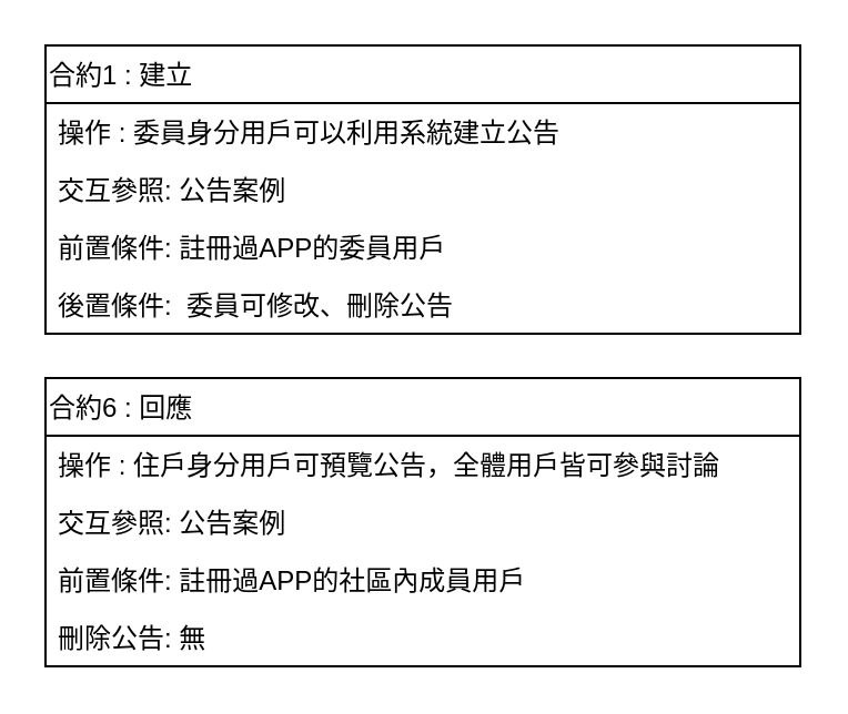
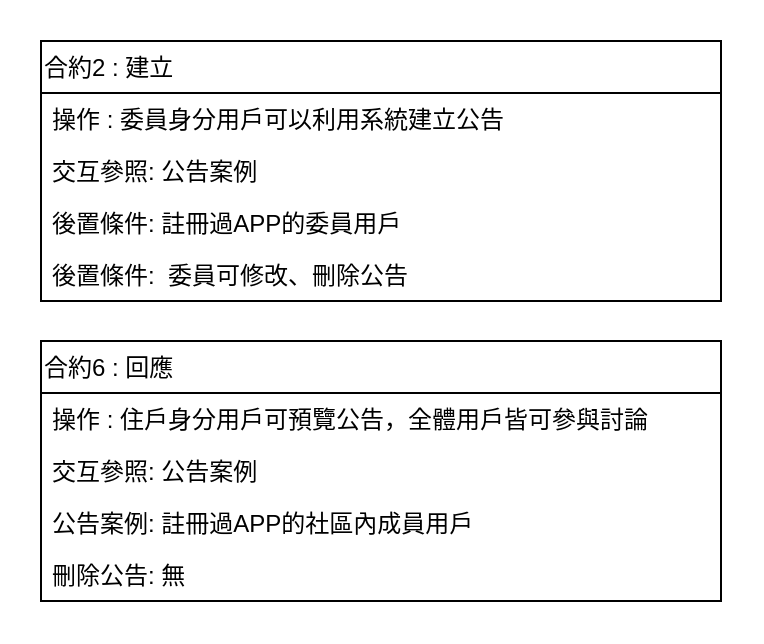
  <mxCell id="0" />
  <mxCell id="1" parent="0" />
- <mxCell id="2" value="合約1 : 建立" style="swimlane;fontStyle=0;childLayout=stackLayout;horizontal=1;startSize=26;fillColor=none;horizontalStack=0;resizeParent=1;resizeParentMax=0;resizeLast=0;collapsible=1;marginBottom=0;align=left;" parent="1" vertex="1"><mxGeometry x="20" y="20" width="340" height="130" as="geometry" /></mxCell>
+ <mxCell id="2" value="合約2 : 建立" style="swimlane;fontStyle=0;childLayout=stackLayout;horizontal=1;startSize=26;fillColor=none;horizontalStack=0;resizeParent=1;resizeParentMax=0;resizeLast=0;collapsible=1;marginBottom=0;align=left;" parent="1" vertex="1"><mxGeometry x="20" y="20" width="340" height="130" as="geometry" /></mxCell>
  <mxCell id="3" value="操作 : 委員身分用戶可以利用系統建立公告" style="text;strokeColor=none;fillColor=none;align=left;verticalAlign=top;spacingLeft=4;spacingRight=4;overflow=hidden;rotatable=0;points=[[0,0.5],[1,0.5]];portConstraint=eastwest;" parent="2" vertex="1"><mxGeometry y="26" width="340" height="26" as="geometry" /></mxCell>
  <mxCell id="4" value="交互參照: 公告案例" style="text;strokeColor=none;fillColor=none;align=left;verticalAlign=top;spacingLeft=4;spacingRight=4;overflow=hidden;rotatable=0;points=[[0,0.5],[1,0.5]];portConstraint=eastwest;" parent="2" vertex="1"><mxGeometry y="52" width="340" height="26" as="geometry" /></mxCell>
- <mxCell id="5" value="前置條件: 註冊過APP的委員用戶" style="text;strokeColor=none;fillColor=none;align=left;verticalAlign=top;spacingLeft=4;spacingRight=4;overflow=hidden;rotatable=0;points=[[0,0.5],[1,0.5]];portConstraint=eastwest;" parent="2" vertex="1"><mxGeometry y="78" width="340" height="26" as="geometry" /></mxCell>
+ <mxCell id="5" value="後置條件: 註冊過APP的委員用戶" style="text;strokeColor=none;fillColor=none;align=left;verticalAlign=top;spacingLeft=4;spacingRight=4;overflow=hidden;rotatable=0;points=[[0,0.5],[1,0.5]];portConstraint=eastwest;" parent="2" vertex="1"><mxGeometry y="78" width="340" height="26" as="geometry" /></mxCell>
  <mxCell id="6" value="後置條件:  委員可修改、刪除公告" style="text;strokeColor=none;fillColor=none;align=left;verticalAlign=top;spacingLeft=4;spacingRight=4;overflow=hidden;rotatable=0;points=[[0,0.5],[1,0.5]];portConstraint=eastwest;" parent="2" vertex="1"><mxGeometry y="104" width="340" height="26" as="geometry" /></mxCell>
  <mxCell id="7" value="合約6 : 回應" style="swimlane;fontStyle=0;childLayout=stackLayout;horizontal=1;startSize=26;fillColor=none;horizontalStack=0;resizeParent=1;resizeParentMax=0;resizeLast=0;collapsible=1;marginBottom=0;align=left;" parent="1" vertex="1"><mxGeometry x="20" y="170" width="340" height="130" as="geometry" /></mxCell>
  <mxCell id="8" value="操作 : 住戶身分用戶可預覽公告，全體用戶皆可參與討論" style="text;strokeColor=none;fillColor=none;align=left;verticalAlign=top;spacingLeft=4;spacingRight=4;overflow=hidden;rotatable=0;points=[[0,0.5],[1,0.5]];portConstraint=eastwest;" parent="7" vertex="1"><mxGeometry y="26" width="340" height="26" as="geometry" /></mxCell>
  <mxCell id="9" value="交互參照: 公告案例" style="text;strokeColor=none;fillColor=none;align=left;verticalAlign=top;spacingLeft=4;spacingRight=4;overflow=hidden;rotatable=0;points=[[0,0.5],[1,0.5]];portConstraint=eastwest;" parent="7" vertex="1"><mxGeometry y="52" width="340" height="26" as="geometry" /></mxCell>
- <mxCell id="10" value="前置條件: 註冊過APP的社區內成員用戶" style="text;strokeColor=none;fillColor=none;align=left;verticalAlign=top;spacingLeft=4;spacingRight=4;overflow=hidden;rotatable=0;points=[[0,0.5],[1,0.5]];portConstraint=eastwest;" parent="7" vertex="1"><mxGeometry y="78" width="340" height="26" as="geometry" /></mxCell>
+ <mxCell id="10" value="公告案例: 註冊過APP的社區內成員用戶" style="text;strokeColor=none;fillColor=none;align=left;verticalAlign=top;spacingLeft=4;spacingRight=4;overflow=hidden;rotatable=0;points=[[0,0.5],[1,0.5]];portConstraint=eastwest;" parent="7" vertex="1"><mxGeometry y="78" width="340" height="26" as="geometry" /></mxCell>
  <mxCell id="11" value="刪除公告: 無" style="text;strokeColor=none;fillColor=none;align=left;verticalAlign=top;spacingLeft=4;spacingRight=4;overflow=hidden;rotatable=0;points=[[0,0.5],[1,0.5]];portConstraint=eastwest;" parent="7" vertex="1"><mxGeometry y="104" width="340" height="26" as="geometry" /></mxCell>
